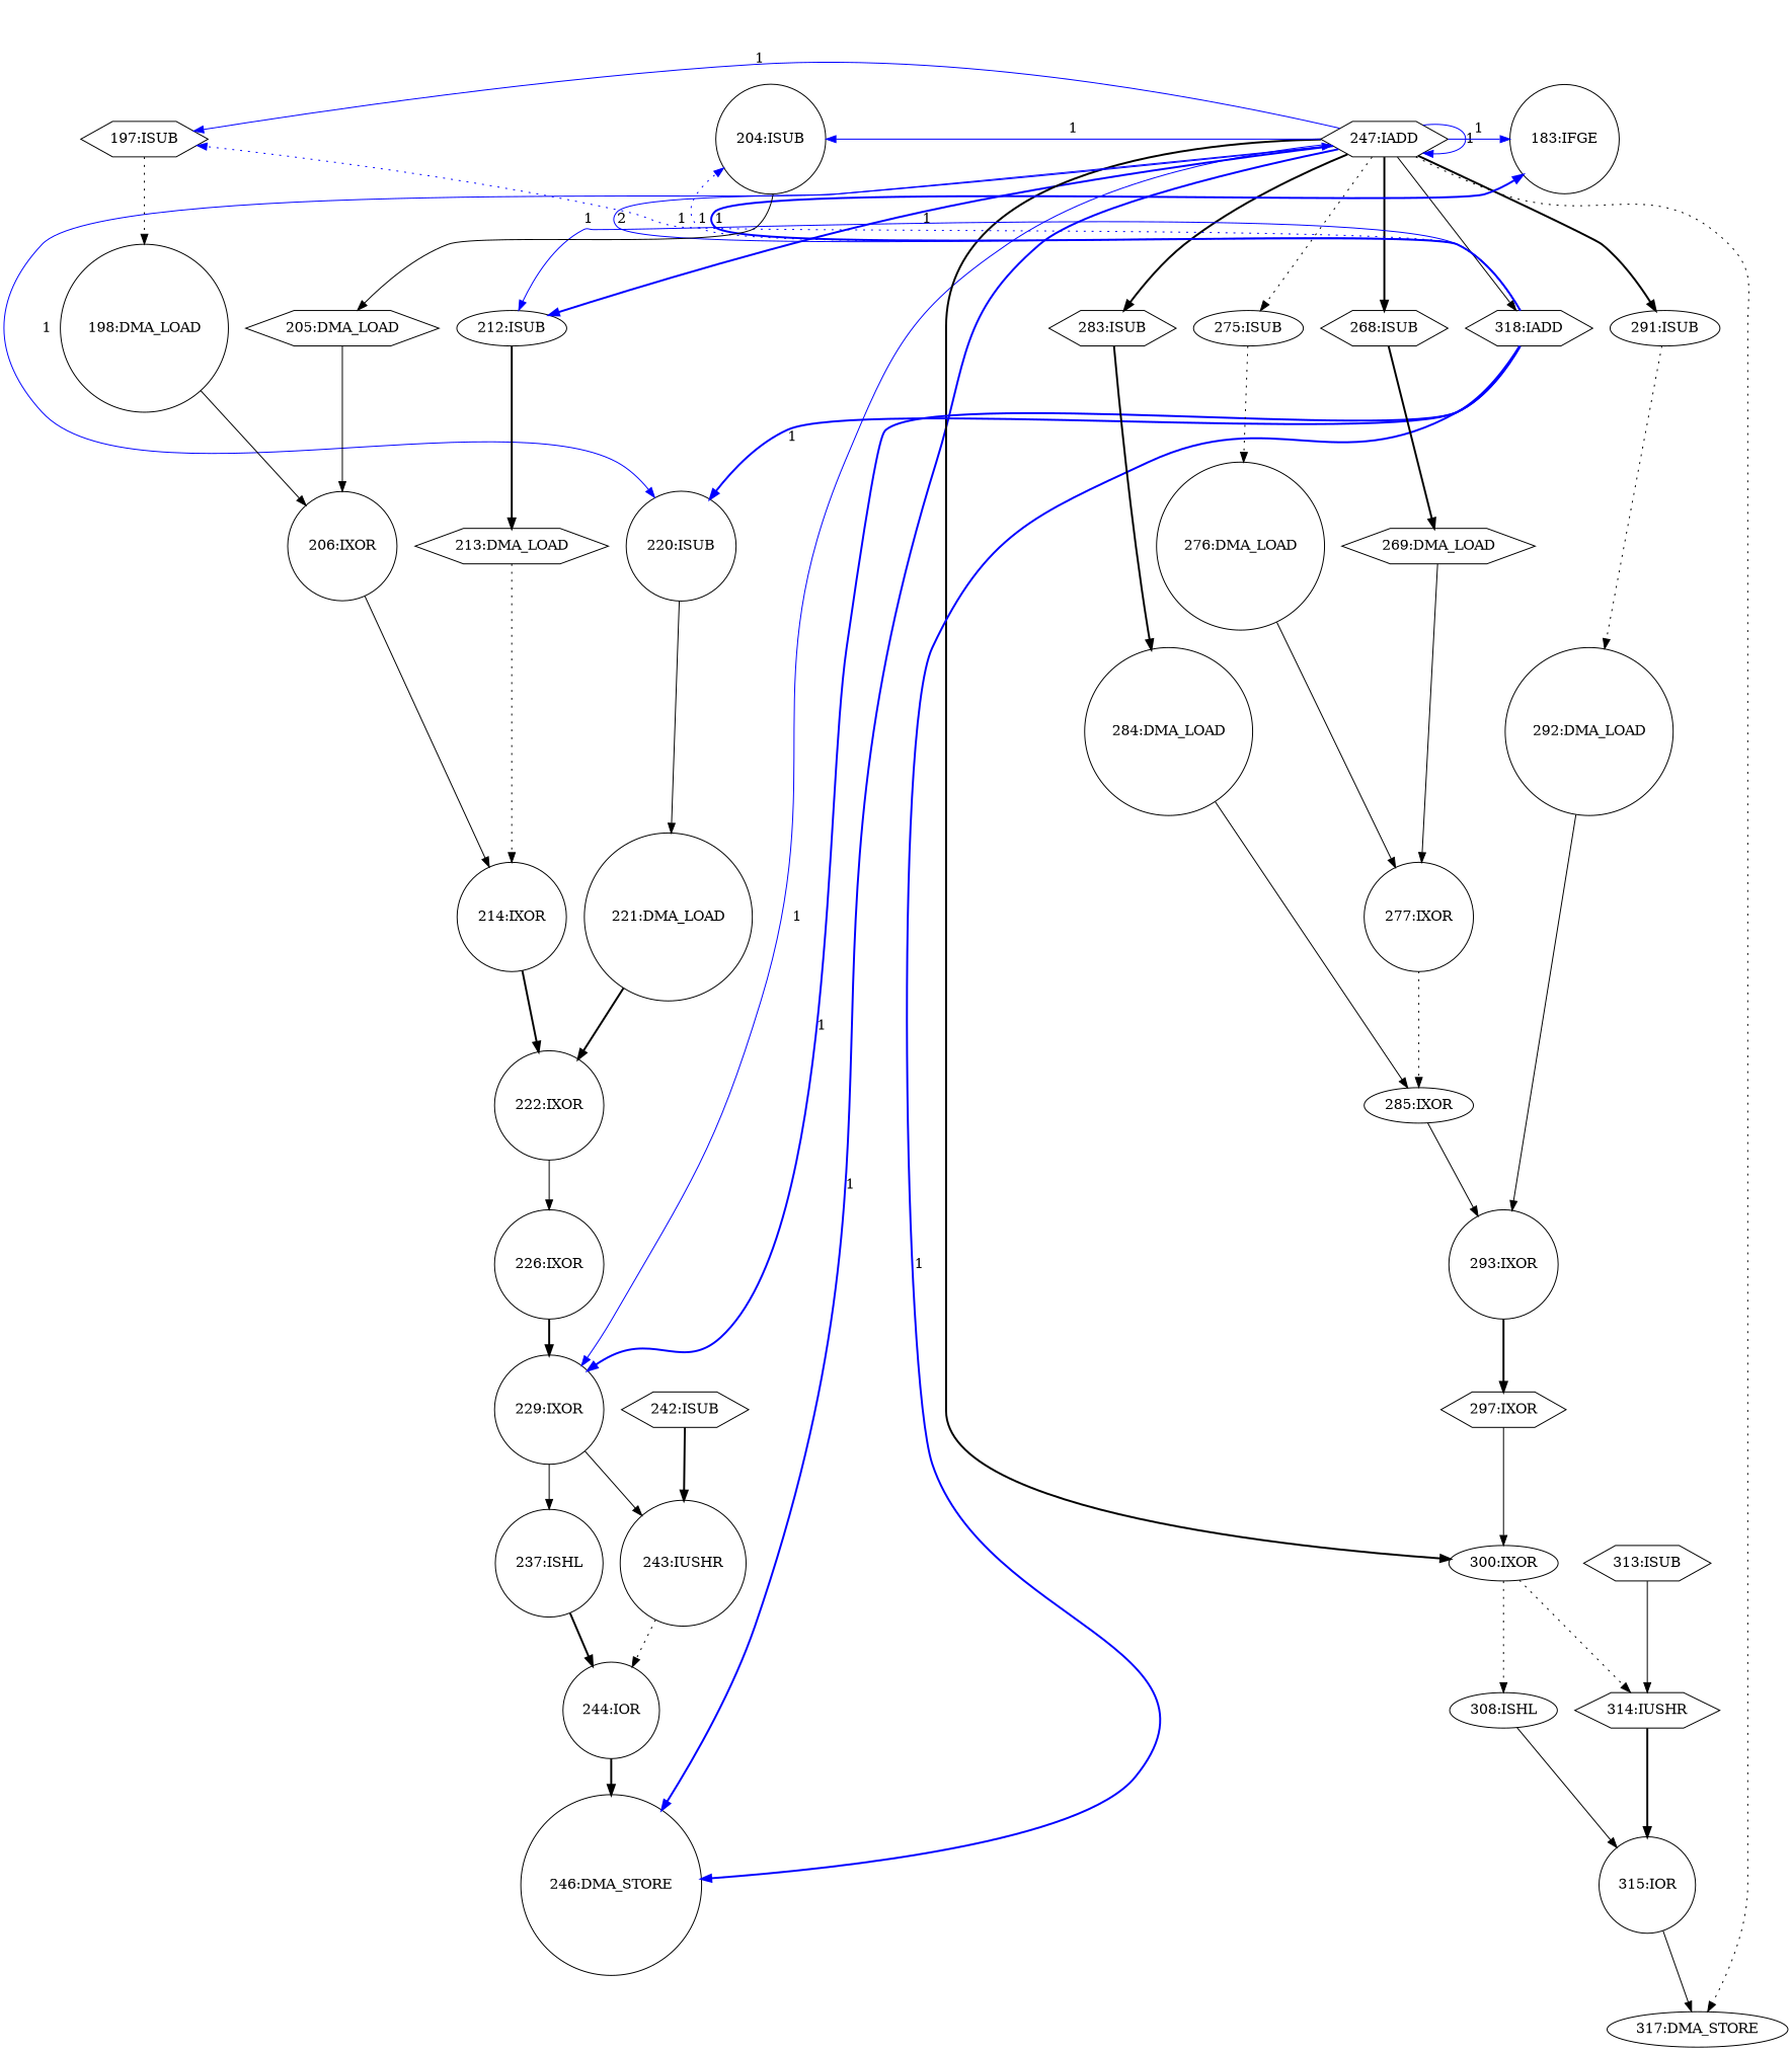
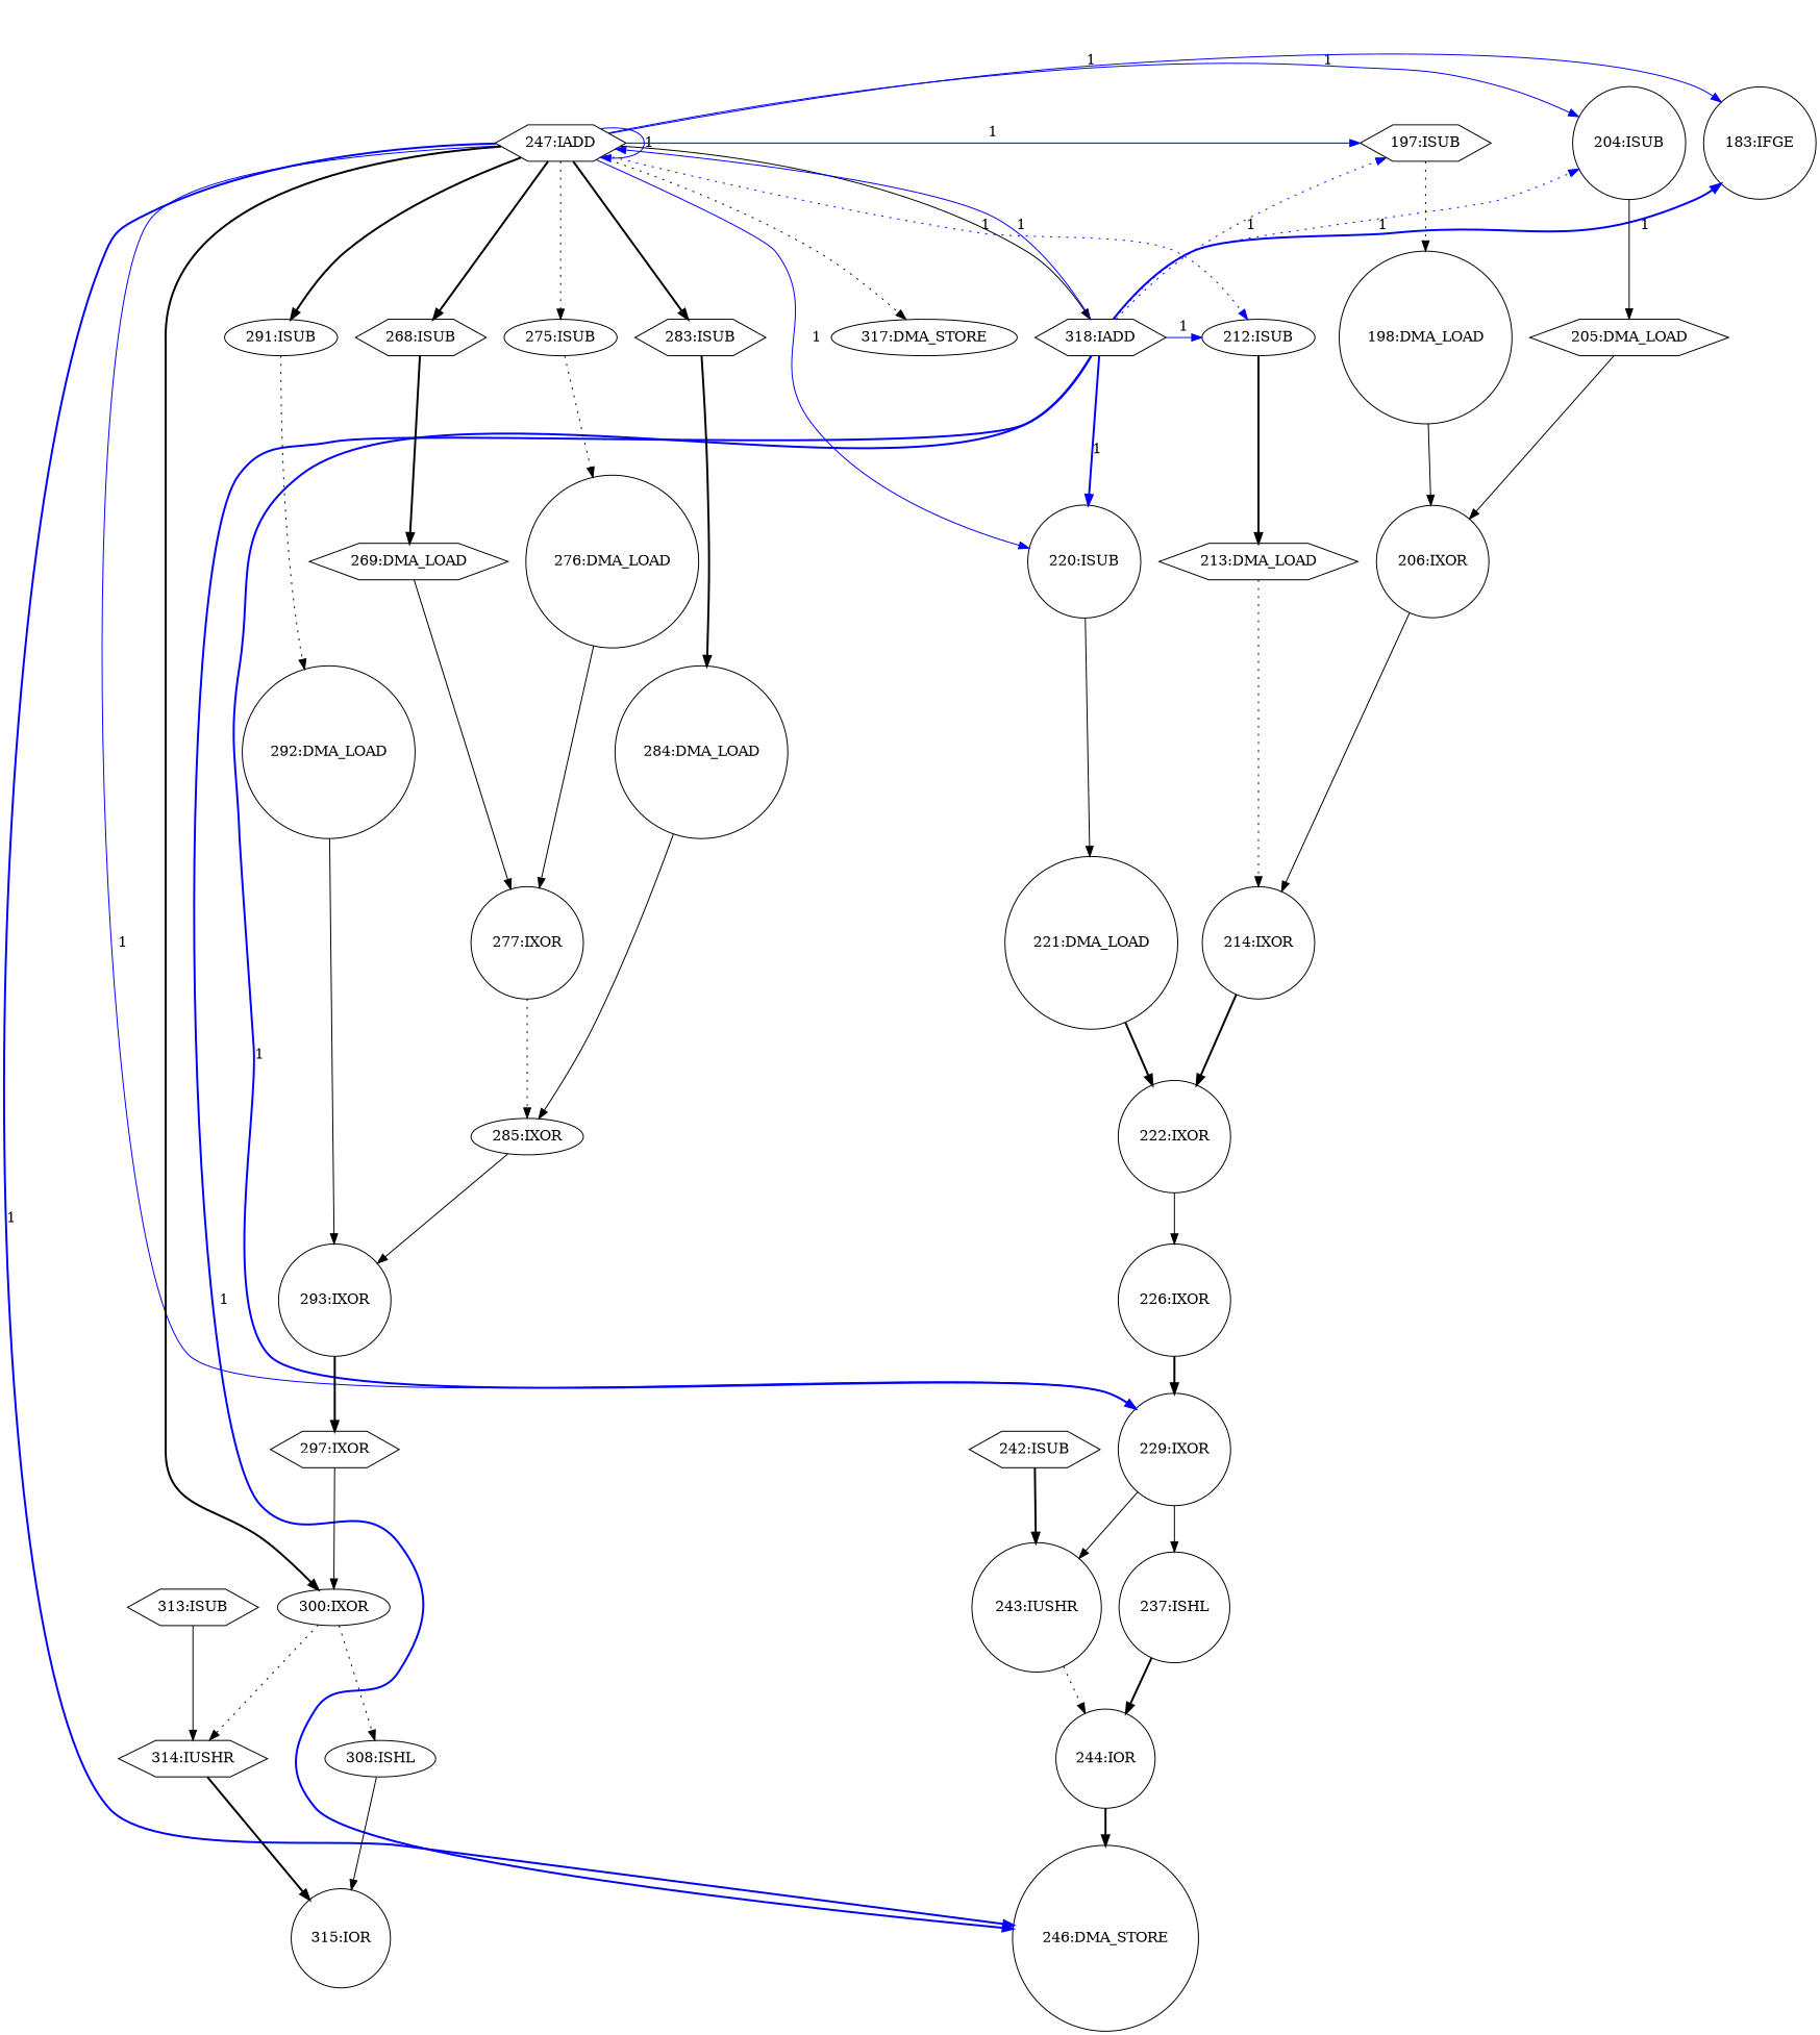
  digraph {
    node [shape=circle]
    edge [style=solid]
    n1 [label="237:ISHL"]
    n2 [label="244:IOR"]
    n3 [label="246:DMA_STORE"]
    n4 [label="229:IXOR"]
    n5 [label="243:IUSHR"]
    n6 [label="226:IXOR"]
    n7 [label="317:DMA_STORE" shape=ellipse]
    n8 [label="247:IADD" shape=hexagon]
    n9 [label="212:ISUB" shape=ellipse]
    n10 [label="318:IADD" shape=hexagon]
    n11 [label="300:IXOR" shape=ellipse]
    n12 [label="291:ISUB" shape=ellipse]
    n13 [label="220:ISUB"]
    n14 [label="283:ISUB" shape=hexagon]
    n15 [label="197:ISUB" shape=hexagon]
    n16 [label="275:ISUB" shape=ellipse]
    n17 [label="204:ISUB"]
    n18 [label="268:ISUB" shape=hexagon]
    n19 [label="183:IFGE"]
    n20 [label="213:DMA_LOAD" shape=hexagon]
    n21 [label="308:ISHL" shape=ellipse]
    n22 [label="314:IUSHR" shape=hexagon]
    n23 [label="292:DMA_LOAD"]
    n24 [label="221:DMA_LOAD"]
    n25 [label="284:DMA_LOAD"]
    n26 [label="198:DMA_LOAD"]
    n27 [label="276:DMA_LOAD"]
    n28 [label="205:DMA_LOAD" shape=hexagon]
    n29 [label="269:DMA_LOAD" shape=hexagon]
    n30 [label="315:IOR"]
    n31 [label="242:ISUB" shape=hexagon]
    n32 [label="214:IXOR"]
    n33 [label="222:IXOR"]
    n34 [label="293:IXOR"]
    n35 [label="297:IXOR" shape=hexagon]
    n36 [label="285:IXOR" shape=ellipse]
    n37 [label="277:IXOR"]
    n38 [label="206:IXOR"]
    n39 [label="313:ISUB" shape=hexagon]
    n1 -> n2 [style=bold]
    n2 -> n3 [style=bold]
    n4 -> n1
    n4 -> n5
    n5 -> n2 [style=dotted]
    n6 -> n4 [style=bold]
    n8 -> n3 [color=blue constraint=false label=1 style=bold]
    n8 -> n4 [color=blue constraint=false label=1]
    n8 -> n7 [style=dotted]
    n8 -> n8 [color=blue constraint=false label=1]
-   n8 -> n9 [color=blue constraint=false label=1 style=bold]
+   n8 -> n9 [color=blue constraint=false label=1 style=dotted]
    n8 -> n10
    n8 -> n11 [style=bold]
    n8 -> n12 [style=bold]
    n8 -> n13 [color=blue constraint=false label=1]
    n8 -> n14 [style=bold]
    n8 -> n15 [color=blue constraint=false label=1]
    n8 -> n16 [style=dotted]
    n8 -> n17 [color=blue constraint=false label=1]
    n8 -> n18 [style=bold]
    n8 -> n19 [color=blue constraint=false label=1]
    n9 -> n20 [style=bold]
    n10 -> n3 [color=blue constraint=false label=1 style=bold]
    n10 -> n4 [color=blue constraint=false label=1 style=bold]
-   n10 -> n8 [color=blue constraint=false label=2]
+   n10 -> n8 [color=blue constraint=false label=1]
    n10 -> n9 [color=blue constraint=false label=1]
    n10 -> n13 [color=blue constraint=false label=1 style=bold]
    n10 -> n15 [color=blue constraint=false label=1 style=dotted]
    n10 -> n17 [color=blue constraint=false label=1 style=dotted]
    n10 -> n19 [color=blue constraint=false label=1 style=bold]
    n11 -> n21 [style=dotted]
    n11 -> n22 [style=dotted]
    n12 -> n23 [style=dotted]
    n13 -> n24
    n14 -> n25 [style=bold]
    n15 -> n26 [style=dotted]
    n16 -> n27 [style=dotted]
    n17 -> n28
    n18 -> n29 [style=bold]
    n20 -> n32 [style=dotted]
    n21 -> n30
    n22 -> n30 [style=bold]
    n23 -> n34
    n24 -> n33 [style=bold]
    n25 -> n36
    n26 -> n38
    n27 -> n37
    n28 -> n38
    n29 -> n37
-   n30 -> n7
    n31 -> n5 [style=bold]
    n32 -> n33 [style=bold]
    n33 -> n6
    n34 -> n35 [style=bold]
    n35 -> n11
    n36 -> n34
    n37 -> n36 [style=dotted]
    n38 -> n32
    n39 -> n22
  }
